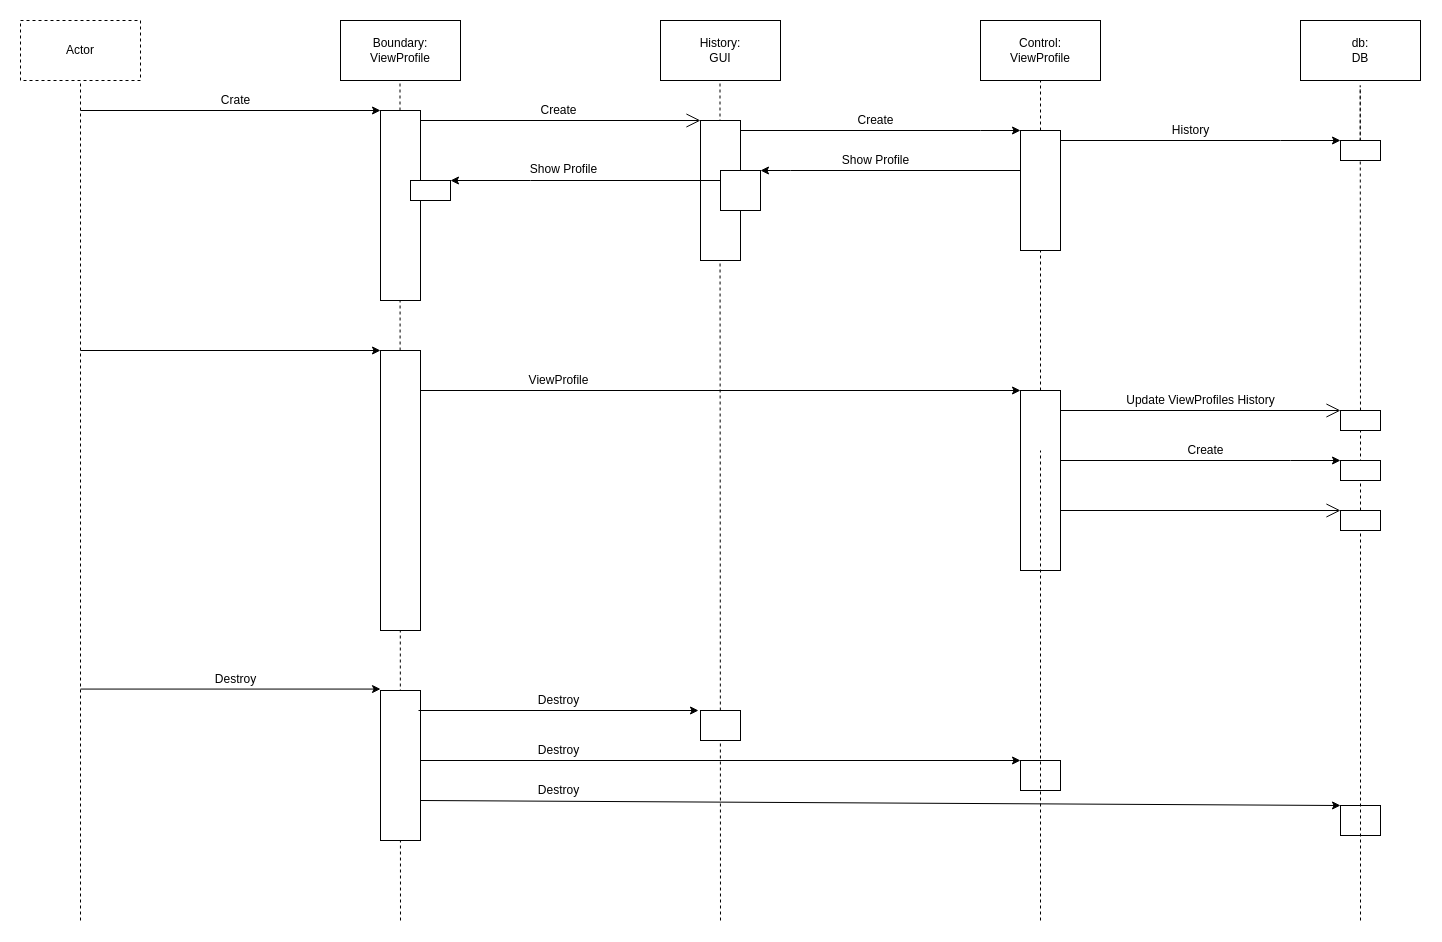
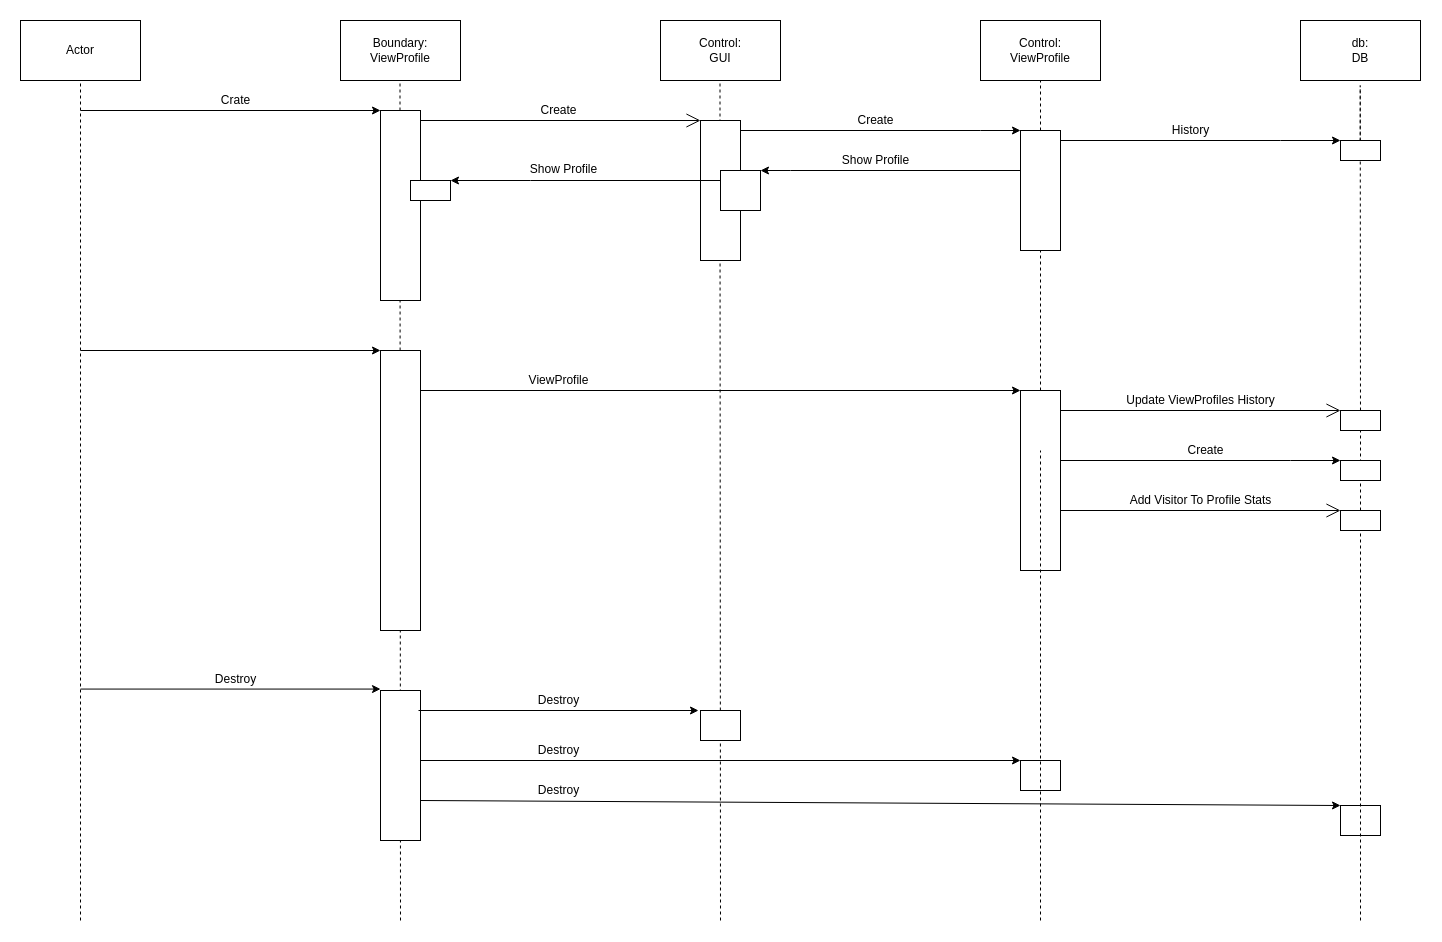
  <mxCell id="0" />
  <mxCell id="1" parent="0" />
  <mxCell id="2" value="" style="endArrow=none;dashed=1;html=1;entryX=0.5;entryY=1;entryDx=0;entryDy=0;" edge="1" parent="1" source="51"><mxGeometry width="50" height="50" relative="1" as="geometry"><mxPoint x="1359.71" y="1061.6" as="sourcePoint" /><mxPoint x="1359.71" y="140" as="targetPoint" /><Array as="points"><mxPoint x="1359.71" y="80" /></Array></mxGeometry></mxCell>
  <mxCell id="3" value="" style="endArrow=none;dashed=1;html=1;entryX=0.5;entryY=1;entryDx=0;entryDy=0;" edge="1" parent="1"><mxGeometry width="50" height="50" relative="1" as="geometry"><mxPoint x="720" y="920" as="sourcePoint" /><mxPoint x="719.5" y="80" as="targetPoint" /><Array as="points"><mxPoint x="719.5" y="190" /></Array></mxGeometry></mxCell>
  <mxCell id="4" value="" style="endArrow=none;dashed=1;html=1;entryX=0.5;entryY=1;entryDx=0;entryDy=0;" edge="1" parent="1"><mxGeometry width="50" height="50" relative="1" as="geometry"><mxPoint x="400" y="920" as="sourcePoint" /><mxPoint x="399.5" y="80" as="targetPoint" /><Array as="points"><mxPoint x="399.5" y="190" /></Array></mxGeometry></mxCell>
  <mxCell id="5" value="" style="endArrow=none;dashed=1;html=1;entryX=0.5;entryY=1;entryDx=0;entryDy=0;" edge="1" parent="1" source="41" target="10"><mxGeometry width="50" height="50" relative="1" as="geometry"><mxPoint x="1040" y="1171.6" as="sourcePoint" /><mxPoint x="1320" y="230" as="targetPoint" /><Array as="points" /></mxGeometry></mxCell>
- <mxCell id="6" value="Actor" style="rounded=0;whiteSpace=wrap;html=1;dashed=1;" parent="1" vertex="1"><mxGeometry x="20" y="20" width="120" height="60" as="geometry" /></mxCell>
+ <mxCell id="6" value="Actor" style="rounded=0;whiteSpace=wrap;html=1;" parent="1" vertex="1"><mxGeometry x="20" y="20" width="120" height="60" as="geometry" /></mxCell>
  <mxCell id="7" value="" style="endArrow=none;dashed=1;html=1;entryX=0.5;entryY=1;entryDx=0;entryDy=0;" parent="1" target="6" edge="1"><mxGeometry width="50" height="50" relative="1" as="geometry"><mxPoint x="80" y="920" as="sourcePoint" /><mxPoint x="70" y="100" as="targetPoint" /></mxGeometry></mxCell>
  <mxCell id="8" value="Boundary:&lt;br&gt;ViewProfile" style="rounded=0;whiteSpace=wrap;html=1;" parent="1" vertex="1"><mxGeometry x="340" y="20" width="120" height="60" as="geometry" /></mxCell>
- <mxCell id="9" value="History:&lt;br&gt;GUI" style="rounded=0;whiteSpace=wrap;html=1;" parent="1" vertex="1"><mxGeometry x="660" y="20" width="120" height="60" as="geometry" /></mxCell>
+ <mxCell id="9" value="Control:&lt;br&gt;GUI" style="rounded=0;whiteSpace=wrap;html=1;" parent="1" vertex="1"><mxGeometry x="660" y="20" width="120" height="60" as="geometry" /></mxCell>
  <mxCell id="10" value="Control:&lt;br&gt;ViewProfile" style="rounded=0;whiteSpace=wrap;html=1;" parent="1" vertex="1"><mxGeometry x="980" y="20" width="120" height="60" as="geometry" /></mxCell>
  <mxCell id="11" value="db:&lt;br&gt;DB" style="rounded=0;whiteSpace=wrap;html=1;" parent="1" vertex="1"><mxGeometry x="1300" y="20" width="120" height="60" as="geometry" /></mxCell>
  <mxCell id="12" value="" style="rounded=0;whiteSpace=wrap;html=1;" parent="1" vertex="1"><mxGeometry x="380" y="110" width="40" height="190" as="geometry" /></mxCell>
  <mxCell id="13" value="" style="endArrow=classic;html=1;entryX=0;entryY=0;entryDx=0;entryDy=0;" parent="1" edge="1"><mxGeometry width="50" height="50" relative="1" as="geometry"><mxPoint x="80" y="110" as="sourcePoint" /><mxPoint x="380" y="110" as="targetPoint" /></mxGeometry></mxCell>
  <mxCell id="14" style="edgeStyle=orthogonalEdgeStyle;rounded=0;orthogonalLoop=1;jettySize=auto;html=1;entryX=0;entryY=0;entryDx=0;entryDy=0;" edge="1" parent="1" source="15" target="41"><mxGeometry relative="1" as="geometry"><Array as="points"><mxPoint x="980" y="130" /><mxPoint x="980" y="130" /></Array></mxGeometry></mxCell>
  <mxCell id="15" value="" style="rounded=0;whiteSpace=wrap;html=1;" parent="1" vertex="1"><mxGeometry x="700" y="120" width="40" height="140" as="geometry" /></mxCell>
  <mxCell id="16" value="Create" style="text;html=1;align=center;verticalAlign=middle;resizable=0;points=[];autosize=1;" parent="1" vertex="1"><mxGeometry x="533" y="100" width="50" height="20" as="geometry" /></mxCell>
  <mxCell id="17" value="Crate&lt;br&gt;" style="text;html=1;align=center;verticalAlign=middle;resizable=0;points=[];autosize=1;" parent="1" vertex="1"><mxGeometry x="210" y="90" width="50" height="20" as="geometry" /></mxCell>
  <mxCell id="18" value="" style="rounded=0;whiteSpace=wrap;html=1;" parent="1" vertex="1"><mxGeometry x="380" y="350" width="40" height="280" as="geometry" /></mxCell>
  <mxCell id="19" value="" style="endArrow=classic;html=1;entryX=0;entryY=0;entryDx=0;entryDy=0;" parent="1" edge="1"><mxGeometry width="50" height="50" relative="1" as="geometry"><mxPoint x="80" y="350" as="sourcePoint" /><mxPoint x="380" y="350" as="targetPoint" /></mxGeometry></mxCell>
  <mxCell id="20" value="" style="endArrow=classic;html=1;entryX=0;entryY=0;entryDx=0;entryDy=0;" parent="1" edge="1" target="48"><mxGeometry width="50" height="50" relative="1" as="geometry"><mxPoint x="420" y="390" as="sourcePoint" /><mxPoint x="700" y="390" as="targetPoint" /></mxGeometry></mxCell>
  <mxCell id="21" value="ViewProfile" style="text;html=1;align=center;verticalAlign=middle;resizable=0;points=[];autosize=1;" parent="1" vertex="1"><mxGeometry x="518" y="370" width="80" height="20" as="geometry" /></mxCell>
  <mxCell id="22" value="" style="rounded=0;whiteSpace=wrap;html=1;" parent="1" vertex="1"><mxGeometry x="380" y="690" width="40" height="150" as="geometry" /></mxCell>
  <mxCell id="23" value="" style="rounded=0;whiteSpace=wrap;html=1;" parent="1" vertex="1"><mxGeometry x="700" y="710" width="40" height="30" as="geometry" /></mxCell>
  <mxCell id="24" value="" style="endArrow=classic;html=1;entryX=0;entryY=0;entryDx=0;entryDy=0;" parent="1" edge="1"><mxGeometry width="50" height="50" relative="1" as="geometry"><mxPoint x="418" y="710" as="sourcePoint" /><mxPoint x="698" y="710" as="targetPoint" /></mxGeometry></mxCell>
  <mxCell id="25" value="Destroy" style="text;html=1;align=center;verticalAlign=middle;resizable=0;points=[];autosize=1;" parent="1" vertex="1"><mxGeometry x="528" y="690" width="60" height="20" as="geometry" /></mxCell>
  <mxCell id="26" value="" style="endArrow=classic;html=1;entryX=0;entryY=0;entryDx=0;entryDy=0;" parent="1" edge="1"><mxGeometry width="50" height="50" relative="1" as="geometry"><mxPoint x="80" y="688.57" as="sourcePoint" /><mxPoint x="380" y="688.57" as="targetPoint" /></mxGeometry></mxCell>
  <mxCell id="27" value="Destroy" style="text;html=1;align=center;verticalAlign=middle;resizable=0;points=[];autosize=1;" parent="1" vertex="1"><mxGeometry x="205" y="668.57" width="60" height="20" as="geometry" /></mxCell>
  <mxCell id="28" value="" style="endArrow=classic;html=1;" parent="1" edge="1"><mxGeometry width="50" height="50" relative="1" as="geometry"><mxPoint x="420" y="800" as="sourcePoint" /><mxPoint x="1340" y="805" as="targetPoint" /></mxGeometry></mxCell>
  <mxCell id="29" value="" style="rounded=0;whiteSpace=wrap;html=1;" parent="1" vertex="1"><mxGeometry x="1340" y="805" width="40" height="30" as="geometry" /></mxCell>
  <mxCell id="30" value="" style="endArrow=classic;html=1;entryX=0;entryY=0;entryDx=0;entryDy=0;" parent="1" edge="1"><mxGeometry width="50" height="50" relative="1" as="geometry"><mxPoint x="420" y="760" as="sourcePoint" /><mxPoint x="1020" y="760" as="targetPoint" /></mxGeometry></mxCell>
  <mxCell id="31" value="" style="rounded=0;whiteSpace=wrap;html=1;" parent="1" vertex="1"><mxGeometry x="1020" y="760" width="40" height="30" as="geometry" /></mxCell>
  <mxCell id="32" value="Destroy" style="text;html=1;align=center;verticalAlign=middle;resizable=0;points=[];autosize=1;" parent="1" vertex="1"><mxGeometry x="528" y="740" width="60" height="20" as="geometry" /></mxCell>
  <mxCell id="33" value="Destroy" style="text;html=1;align=center;verticalAlign=middle;resizable=0;points=[];autosize=1;" parent="1" vertex="1"><mxGeometry x="528" y="780" width="60" height="20" as="geometry" /></mxCell>
  <mxCell id="34" value="" style="endArrow=open;endFill=1;endSize=12;html=1;" edge="1" parent="1"><mxGeometry width="160" relative="1" as="geometry"><mxPoint x="420" y="120" as="sourcePoint" /><mxPoint x="700" y="120" as="targetPoint" /></mxGeometry></mxCell>
  <mxCell id="35" style="edgeStyle=orthogonalEdgeStyle;rounded=0;orthogonalLoop=1;jettySize=auto;html=1;entryX=0;entryY=0;entryDx=0;entryDy=0;" edge="1" parent="1" source="41" target="38"><mxGeometry relative="1" as="geometry"><mxPoint x="1330" y="140" as="targetPoint" /><Array as="points"><mxPoint x="1280" y="140" /><mxPoint x="1280" y="140" /></Array></mxGeometry></mxCell>
  <mxCell id="36" value="" style="endArrow=none;dashed=1;html=1;entryX=0.5;entryY=1;entryDx=0;entryDy=0;" edge="1" parent="1" source="48" target="41"><mxGeometry width="50" height="50" relative="1" as="geometry"><mxPoint x="1040" y="1171.6" as="sourcePoint" /><mxPoint x="1040" y="80" as="targetPoint" /><Array as="points"><mxPoint x="1040" y="190" /></Array></mxGeometry></mxCell>
  <mxCell id="37" value="Create" style="text;html=1;align=center;verticalAlign=middle;resizable=0;points=[];autosize=1;" vertex="1" parent="1"><mxGeometry x="850" y="110" width="50" height="20" as="geometry" /></mxCell>
  <mxCell id="38" value="" style="rounded=0;whiteSpace=wrap;html=1;" vertex="1" parent="1"><mxGeometry x="1340" y="140" width="40" height="20" as="geometry" /></mxCell>
  <mxCell id="39" value="History" style="text;html=1;align=center;verticalAlign=middle;resizable=0;points=[];autosize=1;" vertex="1" parent="1"><mxGeometry x="1155" y="120" width="70" height="20" as="geometry" /></mxCell>
  <mxCell id="40" style="edgeStyle=orthogonalEdgeStyle;rounded=0;orthogonalLoop=1;jettySize=auto;html=1;entryX=1;entryY=0;entryDx=0;entryDy=0;" edge="1" parent="1" source="41" target="43"><mxGeometry relative="1" as="geometry"><mxPoint x="810" y="170" as="targetPoint" /><Array as="points"><mxPoint x="790" y="170" /><mxPoint x="790" y="170" /></Array></mxGeometry></mxCell>
  <mxCell id="41" value="" style="rounded=0;whiteSpace=wrap;html=1;" vertex="1" parent="1"><mxGeometry x="1020" y="130" width="40" height="120" as="geometry" /></mxCell>
  <mxCell id="42" style="edgeStyle=orthogonalEdgeStyle;rounded=0;orthogonalLoop=1;jettySize=auto;html=1;entryX=1;entryY=0;entryDx=0;entryDy=0;" edge="1" parent="1" source="43" target="45"><mxGeometry relative="1" as="geometry"><Array as="points"><mxPoint x="530" y="180" /><mxPoint x="530" y="180" /></Array></mxGeometry></mxCell>
  <mxCell id="43" value="" style="rounded=0;whiteSpace=wrap;html=1;" vertex="1" parent="1"><mxGeometry x="720" y="170" width="40" height="40" as="geometry" /></mxCell>
  <mxCell id="44" value="Show Profile" style="text;html=1;align=center;verticalAlign=middle;resizable=0;points=[];autosize=1;" vertex="1" parent="1"><mxGeometry x="835" y="150" width="80" height="20" as="geometry" /></mxCell>
  <mxCell id="45" value="" style="rounded=0;whiteSpace=wrap;html=1;" vertex="1" parent="1"><mxGeometry x="410" y="180" width="40" height="20" as="geometry" /></mxCell>
  <mxCell id="46" value="Show Profile" style="text;html=1;align=center;verticalAlign=middle;resizable=0;points=[];autosize=1;" vertex="1" parent="1"><mxGeometry x="523" y="159" width="80" height="20" as="geometry" /></mxCell>
  <mxCell id="47" style="edgeStyle=orthogonalEdgeStyle;rounded=0;orthogonalLoop=1;jettySize=auto;html=1;entryX=0;entryY=0;entryDx=0;entryDy=0;" edge="1" parent="1" source="48" target="53"><mxGeometry relative="1" as="geometry"><Array as="points"><mxPoint x="1290" y="460" /><mxPoint x="1290" y="460" /></Array></mxGeometry></mxCell>
  <mxCell id="48" value="" style="rounded=0;whiteSpace=wrap;html=1;" parent="1" vertex="1"><mxGeometry x="1020" y="390" width="40" height="180" as="geometry" /></mxCell>
  <mxCell id="49" value="" style="endArrow=none;dashed=1;html=1;entryX=0.5;entryY=1;entryDx=0;entryDy=0;" edge="1" parent="1"><mxGeometry width="50" height="50" relative="1" as="geometry"><mxPoint x="1040" y="920" as="sourcePoint" /><mxPoint x="1040" y="450" as="targetPoint" /><Array as="points" /></mxGeometry></mxCell>
  <mxCell id="50" value="" style="endArrow=open;endFill=1;endSize=12;html=1;" edge="1" parent="1"><mxGeometry width="160" relative="1" as="geometry"><mxPoint x="1060" y="410" as="sourcePoint" /><mxPoint x="1340" y="410" as="targetPoint" /></mxGeometry></mxCell>
  <mxCell id="51" value="" style="rounded=0;whiteSpace=wrap;html=1;" vertex="1" parent="1"><mxGeometry x="1340" y="410" width="40" height="20" as="geometry" /></mxCell>
  <mxCell id="52" value="" style="endArrow=none;dashed=1;html=1;entryX=0.5;entryY=1;entryDx=0;entryDy=0;" edge="1" parent="1" source="54" target="51"><mxGeometry width="50" height="50" relative="1" as="geometry"><mxPoint x="1359.71" y="1061.6" as="sourcePoint" /><mxPoint x="1359.71" y="140" as="targetPoint" /><Array as="points" /></mxGeometry></mxCell>
  <mxCell id="53" value="" style="rounded=0;whiteSpace=wrap;html=1;" vertex="1" parent="1"><mxGeometry x="1340" y="460" width="40" height="20" as="geometry" /></mxCell>
  <mxCell id="54" value="" style="rounded=0;whiteSpace=wrap;html=1;" vertex="1" parent="1"><mxGeometry x="1340" y="510" width="40" height="20" as="geometry" /></mxCell>
  <mxCell id="55" value="" style="endArrow=none;dashed=1;html=1;entryX=0.5;entryY=1;entryDx=0;entryDy=0;" edge="1" parent="1" target="54"><mxGeometry width="50" height="50" relative="1" as="geometry"><mxPoint x="1360" y="920" as="sourcePoint" /><mxPoint x="1360" y="430" as="targetPoint" /><Array as="points" /></mxGeometry></mxCell>
  <mxCell id="56" value="Create" style="text;html=1;align=center;verticalAlign=middle;resizable=0;points=[];autosize=1;" vertex="1" parent="1"><mxGeometry x="1180" y="440" width="50" height="20" as="geometry" /></mxCell>
  <mxCell id="57" value="Update ViewProfiles History" style="text;html=1;align=center;verticalAlign=middle;resizable=0;points=[];autosize=1;" vertex="1" parent="1"><mxGeometry x="1120" y="390" width="160" height="20" as="geometry" /></mxCell>
+ <mxCell id="58" value="Add Visitor To Profile Stats" style="text;html=1;align=center;verticalAlign=middle;resizable=0;points=[];autosize=1;" vertex="1" parent="1"><mxGeometry x="1120" y="490" width="160" height="20" as="geometry" /></mxCell>
  <mxCell id="59" value="" style="endArrow=open;endFill=1;endSize=12;html=1;" edge="1" parent="1"><mxGeometry width="160" relative="1" as="geometry"><mxPoint x="1060" y="510" as="sourcePoint" /><mxPoint x="1340" y="510" as="targetPoint" /></mxGeometry></mxCell>
